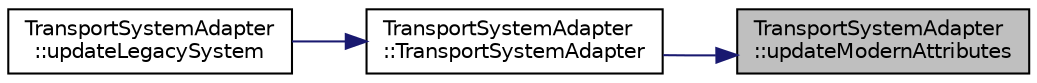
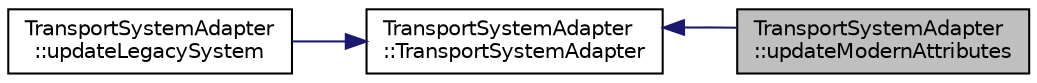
  digraph {
    rankdir=RL
    node [color=black fillcolor=white fontname=Helvetica fontsize=10 shape=record style=filled]
    edge [color=midnightblue dir=back fontname=Helvetica fontsize=10 labelfontname=Helvetica labelfontsize=10 style=solid]
    n1 [fillcolor=grey75 fontcolor=black height=0.2 label="TransportSystemAdapter\l::updateModernAttributes" width=0.4]
    n2 [height=0.2 label="TransportSystemAdapter\l::TransportSystemAdapter" width=0.4]
    n3 [height=0.2 label="TransportSystemAdapter\l::updateLegacySystem" width=0.4]
-   n1 -> n2
+   n2 -> n1
    n2 -> n3
  }
